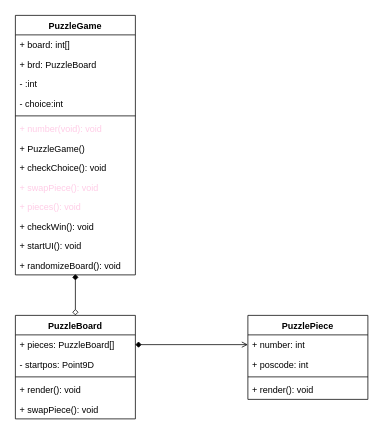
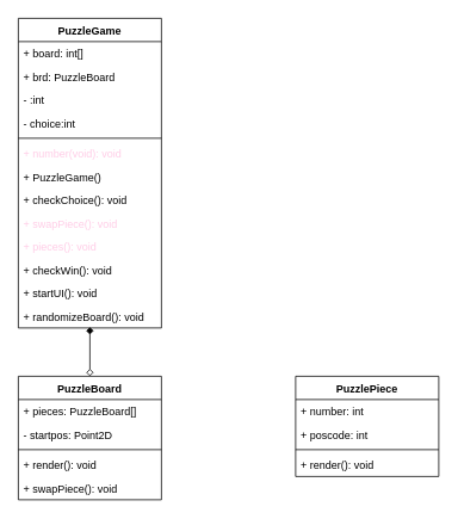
  <mxCell id="0" />
  <mxCell id="1" parent="0" />
  <mxCell id="2" value="PuzzleBoard" style="swimlane;fontStyle=1;align=center;verticalAlign=top;childLayout=stackLayout;horizontal=1;startSize=26;horizontalStack=0;resizeParent=1;resizeParentMax=0;resizeLast=0;collapsible=1;marginBottom=0;" vertex="1" parent="1"><mxGeometry x="20" y="420" width="160" height="138" as="geometry" /></mxCell>
  <mxCell id="3" value="+ pieces: PuzzleBoard[]" style="text;strokeColor=none;fillColor=none;align=left;verticalAlign=top;spacingLeft=4;spacingRight=4;overflow=hidden;rotatable=0;points=[[0,0.5],[1,0.5]];portConstraint=eastwest;" vertex="1" parent="2"><mxGeometry y="26" width="160" height="26" as="geometry" /></mxCell>
- <mxCell id="4" value="- startpos: Point9D" style="text;strokeColor=none;fillColor=none;align=left;verticalAlign=top;spacingLeft=4;spacingRight=4;overflow=hidden;rotatable=0;points=[[0,0.5],[1,0.5]];portConstraint=eastwest;" vertex="1" parent="2"><mxGeometry y="52" width="160" height="26" as="geometry" /></mxCell>
+ <mxCell id="4" value="- startpos: Point2D" style="text;strokeColor=none;fillColor=none;align=left;verticalAlign=top;spacingLeft=4;spacingRight=4;overflow=hidden;rotatable=0;points=[[0,0.5],[1,0.5]];portConstraint=eastwest;" vertex="1" parent="2"><mxGeometry y="52" width="160" height="26" as="geometry" /></mxCell>
  <mxCell id="5" value="" style="line;strokeWidth=1;fillColor=none;align=left;verticalAlign=middle;spacingTop=-1;spacingLeft=3;spacingRight=3;rotatable=0;labelPosition=right;points=[];portConstraint=eastwest;" vertex="1" parent="2"><mxGeometry y="78" width="160" height="8" as="geometry" /></mxCell>
  <mxCell id="6" value="+ render(): void" style="text;strokeColor=none;fillColor=none;align=left;verticalAlign=top;spacingLeft=4;spacingRight=4;overflow=hidden;rotatable=0;points=[[0,0.5],[1,0.5]];portConstraint=eastwest;" vertex="1" parent="2"><mxGeometry y="86" width="160" height="26" as="geometry" /></mxCell>
  <mxCell id="7" value="+ swapPiece(): void" style="text;strokeColor=none;fillColor=none;align=left;verticalAlign=top;spacingLeft=4;spacingRight=4;overflow=hidden;rotatable=0;points=[[0,0.5],[1,0.5]];portConstraint=eastwest;" vertex="1" parent="2"><mxGeometry y="112" width="160" height="26" as="geometry" /></mxCell>
  <mxCell id="8" style="edgeStyle=orthogonalEdgeStyle;rounded=0;orthogonalLoop=1;jettySize=auto;html=1;entryX=0.5;entryY=0;entryDx=0;entryDy=0;endArrow=diamond;endFill=0;startArrow=diamond;startFill=1;exitX=0.5;exitY=0.962;exitDx=0;exitDy=0;exitPerimeter=0;" edge="1" parent="1" source="28" target="2"><mxGeometry relative="1" as="geometry"><mxPoint x="100" y="360" as="sourcePoint" /></mxGeometry></mxCell>
  <mxCell id="9" value="PuzzlePiece" style="swimlane;fontStyle=1;align=center;verticalAlign=top;childLayout=stackLayout;horizontal=1;startSize=26;horizontalStack=0;resizeParent=1;resizeParentMax=0;resizeLast=0;collapsible=1;marginBottom=0;" vertex="1" parent="1"><mxGeometry x="330" y="420" width="160" height="112" as="geometry" /></mxCell>
  <mxCell id="10" value="+ number: int" style="text;strokeColor=none;fillColor=none;align=left;verticalAlign=top;spacingLeft=4;spacingRight=4;overflow=hidden;rotatable=0;points=[[0,0.5],[1,0.5]];portConstraint=eastwest;" vertex="1" parent="9"><mxGeometry y="26" width="160" height="26" as="geometry" /></mxCell>
  <mxCell id="11" value="+ poscode: int" style="text;strokeColor=none;fillColor=none;align=left;verticalAlign=top;spacingLeft=4;spacingRight=4;overflow=hidden;rotatable=0;points=[[0,0.5],[1,0.5]];portConstraint=eastwest;" vertex="1" parent="9"><mxGeometry y="52" width="160" height="26" as="geometry" /></mxCell>
  <mxCell id="12" value="" style="line;strokeWidth=1;fillColor=none;align=left;verticalAlign=middle;spacingTop=-1;spacingLeft=3;spacingRight=3;rotatable=0;labelPosition=right;points=[];portConstraint=eastwest;" vertex="1" parent="9"><mxGeometry y="78" width="160" height="8" as="geometry" /></mxCell>
  <mxCell id="13" value="+ render(): void" style="text;strokeColor=none;fillColor=none;align=left;verticalAlign=top;spacingLeft=4;spacingRight=4;overflow=hidden;rotatable=0;points=[[0,0.5],[1,0.5]];portConstraint=eastwest;" vertex="1" parent="9"><mxGeometry y="86" width="160" height="26" as="geometry" /></mxCell>
- <mxCell id="14" style="edgeStyle=orthogonalEdgeStyle;rounded=0;orthogonalLoop=1;jettySize=auto;html=1;exitX=1;exitY=0.5;exitDx=0;exitDy=0;entryX=0;entryY=0.5;entryDx=0;entryDy=0;startArrow=diamond;startFill=1;endArrow=open;endFill=0;" edge="1" parent="1" source="3" target="10"><mxGeometry relative="1" as="geometry" /></mxCell>
  <mxCell id="15" value="PuzzleGame" style="swimlane;fontStyle=1;align=center;verticalAlign=top;childLayout=stackLayout;horizontal=1;startSize=26;horizontalStack=0;resizeParent=1;resizeParentMax=0;resizeLast=0;collapsible=1;marginBottom=0;" vertex="1" parent="1"><mxGeometry x="20" y="20" width="160" height="346" as="geometry" /></mxCell>
  <mxCell id="16" value="+ board: int[]" style="text;strokeColor=none;fillColor=none;align=left;verticalAlign=top;spacingLeft=4;spacingRight=4;overflow=hidden;rotatable=0;points=[[0,0.5],[1,0.5]];portConstraint=eastwest;" vertex="1" parent="15"><mxGeometry y="26" width="160" height="26" as="geometry" /></mxCell>
  <mxCell id="17" value="+ brd: PuzzleBoard" style="text;strokeColor=none;fillColor=none;align=left;verticalAlign=top;spacingLeft=4;spacingRight=4;overflow=hidden;rotatable=0;points=[[0,0.5],[1,0.5]];portConstraint=eastwest;" vertex="1" parent="15"><mxGeometry y="52" width="160" height="26" as="geometry" /></mxCell>
  <mxCell id="18" value="- :int" style="text;strokeColor=none;fillColor=none;align=left;verticalAlign=top;spacingLeft=4;spacingRight=4;overflow=hidden;rotatable=0;points=[[0,0.5],[1,0.5]];portConstraint=eastwest;" vertex="1" parent="15"><mxGeometry y="78" width="160" height="26" as="geometry" /></mxCell>
  <mxCell id="19" value="- choice:int" style="text;strokeColor=none;fillColor=none;align=left;verticalAlign=top;spacingLeft=4;spacingRight=4;overflow=hidden;rotatable=0;points=[[0,0.5],[1,0.5]];portConstraint=eastwest;" vertex="1" parent="15"><mxGeometry y="104" width="160" height="26" as="geometry" /></mxCell>
  <mxCell id="20" value="" style="line;strokeWidth=1;fillColor=none;align=left;verticalAlign=middle;spacingTop=-1;spacingLeft=3;spacingRight=3;rotatable=0;labelPosition=right;points=[];portConstraint=eastwest;" vertex="1" parent="15"><mxGeometry y="130" width="160" height="8" as="geometry" /></mxCell>
  <mxCell id="21" value="+ number(void): void" style="text;strokeColor=none;fillColor=none;align=left;verticalAlign=top;spacingLeft=4;spacingRight=4;overflow=hidden;rotatable=0;points=[[0,0.5],[1,0.5]];portConstraint=eastwest;fontColor=#FFCCE6;" vertex="1" parent="15"><mxGeometry y="138" width="160" height="26" as="geometry" /></mxCell>
  <mxCell id="22" value="+ PuzzleGame()" style="text;strokeColor=none;fillColor=none;align=left;verticalAlign=top;spacingLeft=4;spacingRight=4;overflow=hidden;rotatable=0;points=[[0,0.5],[1,0.5]];portConstraint=eastwest;" vertex="1" parent="15"><mxGeometry y="164" width="160" height="26" as="geometry" /></mxCell>
  <mxCell id="23" value="+ checkChoice(): void" style="text;strokeColor=none;fillColor=none;align=left;verticalAlign=top;spacingLeft=4;spacingRight=4;overflow=hidden;rotatable=0;points=[[0,0.5],[1,0.5]];portConstraint=eastwest;" vertex="1" parent="15"><mxGeometry y="190" width="160" height="26" as="geometry" /></mxCell>
  <mxCell id="24" value="+ swapPiece(): void" style="text;strokeColor=none;fillColor=none;align=left;verticalAlign=top;spacingLeft=4;spacingRight=4;overflow=hidden;rotatable=0;points=[[0,0.5],[1,0.5]];portConstraint=eastwest;fontColor=#FFCCE6;" vertex="1" parent="15"><mxGeometry y="216" width="160" height="26" as="geometry" /></mxCell>
  <mxCell id="25" value="+ pieces(): void" style="text;strokeColor=none;fillColor=none;align=left;verticalAlign=top;spacingLeft=4;spacingRight=4;overflow=hidden;rotatable=0;points=[[0,0.5],[1,0.5]];portConstraint=eastwest;fontColor=#FFCCE6;" vertex="1" parent="15"><mxGeometry y="242" width="160" height="26" as="geometry" /></mxCell>
  <mxCell id="26" value="+ checkWin(): void" style="text;strokeColor=none;fillColor=none;align=left;verticalAlign=top;spacingLeft=4;spacingRight=4;overflow=hidden;rotatable=0;points=[[0,0.5],[1,0.5]];portConstraint=eastwest;" vertex="1" parent="15"><mxGeometry y="268" width="160" height="26" as="geometry" /></mxCell>
  <mxCell id="27" value="+ startUI(): void" style="text;strokeColor=none;fillColor=none;align=left;verticalAlign=top;spacingLeft=4;spacingRight=4;overflow=hidden;rotatable=0;points=[[0,0.5],[1,0.5]];portConstraint=eastwest;" vertex="1" parent="15"><mxGeometry y="294" width="160" height="26" as="geometry" /></mxCell>
  <mxCell id="28" value="+ randomizeBoard(): void" style="text;strokeColor=none;fillColor=none;align=left;verticalAlign=top;spacingLeft=4;spacingRight=4;overflow=hidden;rotatable=0;points=[[0,0.5],[1,0.5]];portConstraint=eastwest;" vertex="1" parent="15"><mxGeometry y="320" width="160" height="26" as="geometry" /></mxCell>
